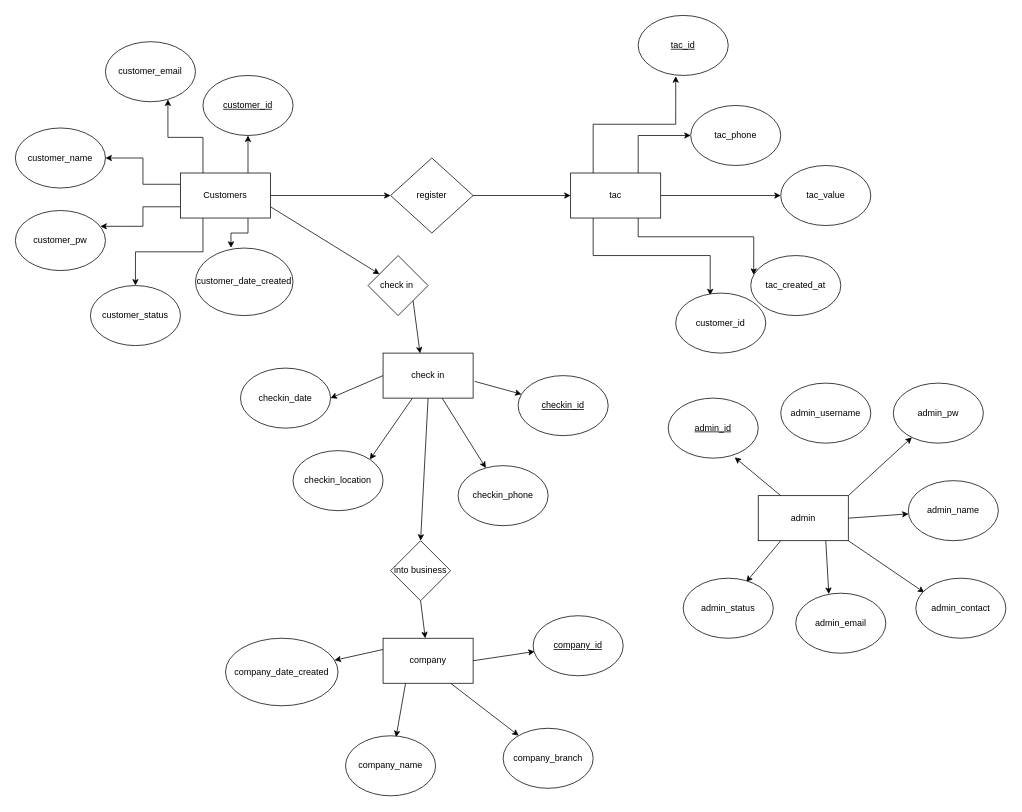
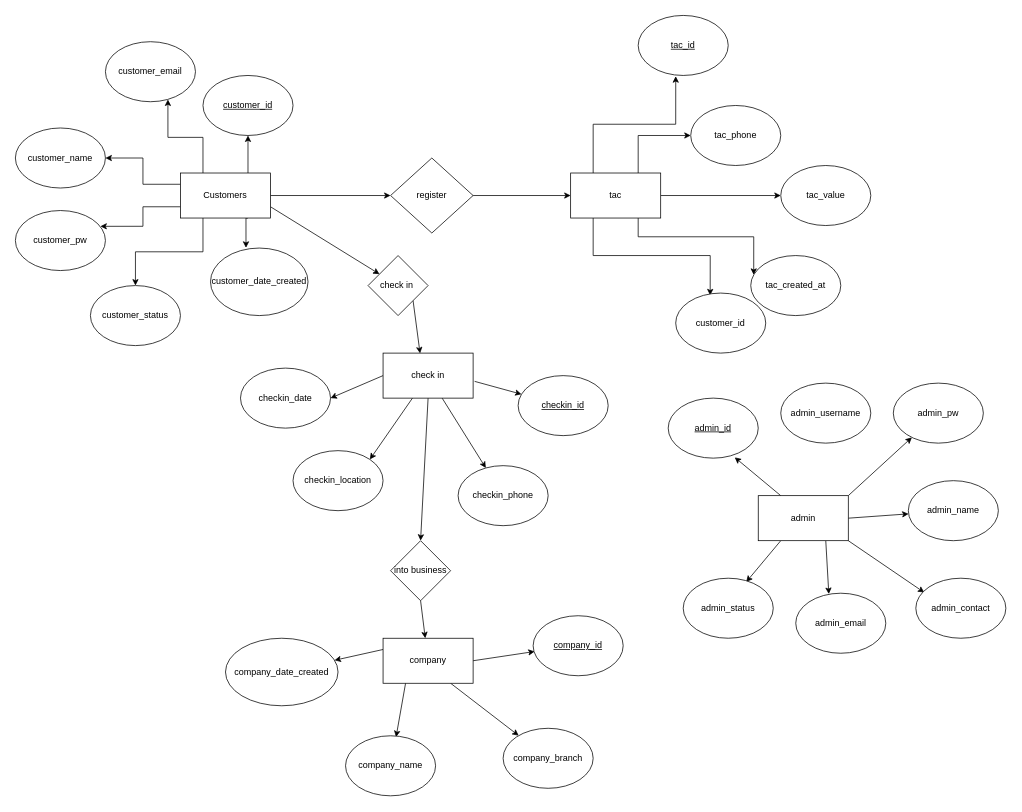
  <mxCell id="0" />
  <mxCell id="1" parent="0" />
  <mxCell id="2" style="edgeStyle=orthogonalEdgeStyle;rounded=0;orthogonalLoop=1;jettySize=auto;html=1;exitX=1;exitY=0.5;exitDx=0;exitDy=0;" edge="1" parent="1" source="10" target="18"><mxGeometry relative="1" as="geometry" /></mxCell>
  <mxCell id="3" style="edgeStyle=orthogonalEdgeStyle;rounded=0;orthogonalLoop=1;jettySize=auto;html=1;exitX=0.75;exitY=0;exitDx=0;exitDy=0;" edge="1" parent="1" source="10" target="15"><mxGeometry relative="1" as="geometry" /></mxCell>
  <mxCell id="4" style="edgeStyle=orthogonalEdgeStyle;rounded=0;orthogonalLoop=1;jettySize=auto;html=1;exitX=0.25;exitY=0;exitDx=0;exitDy=0;entryX=0.694;entryY=0.963;entryDx=0;entryDy=0;entryPerimeter=0;" edge="1" parent="1" source="10" target="11"><mxGeometry relative="1" as="geometry" /></mxCell>
  <mxCell id="5" style="edgeStyle=orthogonalEdgeStyle;rounded=0;orthogonalLoop=1;jettySize=auto;html=1;exitX=0;exitY=0.25;exitDx=0;exitDy=0;" edge="1" parent="1" source="10" target="12"><mxGeometry relative="1" as="geometry" /></mxCell>
  <mxCell id="6" style="edgeStyle=orthogonalEdgeStyle;rounded=0;orthogonalLoop=1;jettySize=auto;html=1;exitX=0;exitY=0.75;exitDx=0;exitDy=0;entryX=0.944;entryY=0.263;entryDx=0;entryDy=0;entryPerimeter=0;" edge="1" parent="1" source="10" target="13"><mxGeometry relative="1" as="geometry" /></mxCell>
  <mxCell id="7" style="edgeStyle=orthogonalEdgeStyle;rounded=0;orthogonalLoop=1;jettySize=auto;html=1;exitX=0.25;exitY=1;exitDx=0;exitDy=0;entryX=0.5;entryY=0;entryDx=0;entryDy=0;" edge="1" parent="1" source="10" target="14"><mxGeometry relative="1" as="geometry" /></mxCell>
  <mxCell id="8" style="edgeStyle=orthogonalEdgeStyle;rounded=0;orthogonalLoop=1;jettySize=auto;html=1;exitX=0.75;exitY=1;exitDx=0;exitDy=0;entryX=0.364;entryY=-0.004;entryDx=0;entryDy=0;entryPerimeter=0;" edge="1" parent="1" source="10" target="16"><mxGeometry relative="1" as="geometry" /></mxCell>
  <mxCell id="9" style="edgeStyle=none;rounded=0;orthogonalLoop=1;jettySize=auto;html=1;exitX=1;exitY=0.75;exitDx=0;exitDy=0;" edge="1" parent="1" source="10" target="41"><mxGeometry relative="1" as="geometry" /></mxCell>
  <mxCell id="10" value="Customers" style="rounded=0;whiteSpace=wrap;html=1;" vertex="1" parent="1"><mxGeometry x="240" y="230" width="120" height="60" as="geometry" /></mxCell>
  <mxCell id="11" value="customer_email" style="ellipse;whiteSpace=wrap;html=1;" vertex="1" parent="1"><mxGeometry x="140" y="55" width="120" height="80" as="geometry" /></mxCell>
  <mxCell id="12" value="customer_name" style="ellipse;whiteSpace=wrap;html=1;" vertex="1" parent="1"><mxGeometry x="20" y="170" width="120" height="80" as="geometry" /></mxCell>
  <mxCell id="13" value="customer_pw" style="ellipse;whiteSpace=wrap;html=1;" vertex="1" parent="1"><mxGeometry x="20" y="280" width="120" height="80" as="geometry" /></mxCell>
  <mxCell id="14" value="customer_status" style="ellipse;whiteSpace=wrap;html=1;" vertex="1" parent="1"><mxGeometry x="120" y="380" width="120" height="80" as="geometry" /></mxCell>
  <mxCell id="15" value="&lt;u&gt;customer_id&lt;/u&gt;" style="ellipse;whiteSpace=wrap;html=1;" vertex="1" parent="1"><mxGeometry x="270" y="100" width="120" height="80" as="geometry" /></mxCell>
- <mxCell id="16" value="customer_date_created" style="ellipse;whiteSpace=wrap;html=1;" vertex="1" parent="1"><mxGeometry x="260" y="330" width="130" height="90" as="geometry" /></mxCell>
+ <mxCell id="16" value="customer_date_created" style="ellipse;whiteSpace=wrap;html=1;" vertex="1" parent="1"><mxGeometry x="280" y="330" width="130" height="90" as="geometry" /></mxCell>
  <mxCell id="17" style="edgeStyle=orthogonalEdgeStyle;rounded=0;orthogonalLoop=1;jettySize=auto;html=1;exitX=1;exitY=0.5;exitDx=0;exitDy=0;entryX=0;entryY=0.5;entryDx=0;entryDy=0;" edge="1" parent="1" source="18" target="24"><mxGeometry relative="1" as="geometry" /></mxCell>
  <mxCell id="18" value="register" style="rhombus;whiteSpace=wrap;html=1;" vertex="1" parent="1"><mxGeometry x="520" y="210" width="110" height="100" as="geometry" /></mxCell>
  <mxCell id="19" style="edgeStyle=orthogonalEdgeStyle;rounded=0;orthogonalLoop=1;jettySize=auto;html=1;exitX=0.25;exitY=0;exitDx=0;exitDy=0;entryX=0.417;entryY=1.013;entryDx=0;entryDy=0;entryPerimeter=0;" edge="1" parent="1" source="24" target="25"><mxGeometry relative="1" as="geometry" /></mxCell>
  <mxCell id="20" style="edgeStyle=orthogonalEdgeStyle;rounded=0;orthogonalLoop=1;jettySize=auto;html=1;exitX=0.75;exitY=0;exitDx=0;exitDy=0;entryX=0;entryY=0.5;entryDx=0;entryDy=0;" edge="1" parent="1" source="24" target="26"><mxGeometry relative="1" as="geometry" /></mxCell>
  <mxCell id="21" style="edgeStyle=orthogonalEdgeStyle;rounded=0;orthogonalLoop=1;jettySize=auto;html=1;exitX=0.25;exitY=1;exitDx=0;exitDy=0;entryX=0.383;entryY=0.038;entryDx=0;entryDy=0;entryPerimeter=0;" edge="1" parent="1" source="24" target="27"><mxGeometry relative="1" as="geometry" /></mxCell>
  <mxCell id="22" style="edgeStyle=orthogonalEdgeStyle;rounded=0;orthogonalLoop=1;jettySize=auto;html=1;exitX=1;exitY=0.5;exitDx=0;exitDy=0;" edge="1" parent="1" source="24" target="29"><mxGeometry relative="1" as="geometry" /></mxCell>
  <mxCell id="23" style="edgeStyle=orthogonalEdgeStyle;rounded=0;orthogonalLoop=1;jettySize=auto;html=1;exitX=0.75;exitY=1;exitDx=0;exitDy=0;entryX=0.033;entryY=0.321;entryDx=0;entryDy=0;entryPerimeter=0;" edge="1" parent="1" source="24" target="28"><mxGeometry relative="1" as="geometry" /></mxCell>
  <mxCell id="24" value="tac" style="rounded=0;whiteSpace=wrap;html=1;" vertex="1" parent="1"><mxGeometry x="760" y="230" width="120" height="60" as="geometry" /></mxCell>
  <mxCell id="25" value="&lt;u&gt;tac_id&lt;/u&gt;" style="ellipse;whiteSpace=wrap;html=1;" vertex="1" parent="1"><mxGeometry x="850" y="20" width="120" height="80" as="geometry" /></mxCell>
  <mxCell id="26" value="tac_phone" style="ellipse;whiteSpace=wrap;html=1;" vertex="1" parent="1"><mxGeometry x="920" y="140" width="120" height="80" as="geometry" /></mxCell>
  <mxCell id="27" value="customer_id" style="ellipse;whiteSpace=wrap;html=1;" vertex="1" parent="1"><mxGeometry x="900" y="390" width="120" height="80" as="geometry" /></mxCell>
  <mxCell id="28" value="tac_created_at" style="ellipse;whiteSpace=wrap;html=1;" vertex="1" parent="1"><mxGeometry x="1000" y="340" width="120" height="80" as="geometry" /></mxCell>
  <mxCell id="29" value="tac_value" style="ellipse;whiteSpace=wrap;html=1;" vertex="1" parent="1"><mxGeometry x="1040" y="220" width="120" height="80" as="geometry" /></mxCell>
  <mxCell id="30" style="edgeStyle=none;rounded=0;orthogonalLoop=1;jettySize=auto;html=1;exitX=0;exitY=0.5;exitDx=0;exitDy=0;entryX=1;entryY=0.5;entryDx=0;entryDy=0;" edge="1" parent="1" source="39" target="37"><mxGeometry relative="1" as="geometry"><mxPoint x="535" y="540" as="sourcePoint" /></mxGeometry></mxCell>
  <mxCell id="31" style="edgeStyle=none;rounded=0;orthogonalLoop=1;jettySize=auto;html=1;entryX=1;entryY=0;entryDx=0;entryDy=0;" edge="1" parent="1" source="39" target="36"><mxGeometry relative="1" as="geometry"><mxPoint x="555" y="560" as="sourcePoint" /></mxGeometry></mxCell>
  <mxCell id="32" style="edgeStyle=none;rounded=0;orthogonalLoop=1;jettySize=auto;html=1;" edge="1" parent="1" source="39" target="35"><mxGeometry relative="1" as="geometry"><mxPoint x="595" y="560" as="sourcePoint" /></mxGeometry></mxCell>
  <mxCell id="33" style="edgeStyle=none;rounded=0;orthogonalLoop=1;jettySize=auto;html=1;exitX=1.017;exitY=0.628;exitDx=0;exitDy=0;exitPerimeter=0;" edge="1" parent="1" source="39" target="34"><mxGeometry relative="1" as="geometry"><mxPoint x="615" y="540" as="sourcePoint" /></mxGeometry></mxCell>
  <mxCell id="34" value="&lt;u&gt;checkin_id&lt;/u&gt;" style="ellipse;whiteSpace=wrap;html=1;" vertex="1" parent="1"><mxGeometry x="690" y="500" width="120" height="80" as="geometry" /></mxCell>
  <mxCell id="35" value="checkin_phone" style="ellipse;whiteSpace=wrap;html=1;" vertex="1" parent="1"><mxGeometry x="610" y="620" width="120" height="80" as="geometry" /></mxCell>
  <mxCell id="36" value="checkin_location" style="ellipse;whiteSpace=wrap;html=1;" vertex="1" parent="1"><mxGeometry x="390" y="600" width="120" height="80" as="geometry" /></mxCell>
  <mxCell id="37" value="checkin_date" style="ellipse;whiteSpace=wrap;html=1;" vertex="1" parent="1"><mxGeometry x="320" y="490" width="120" height="80" as="geometry" /></mxCell>
  <mxCell id="38" style="edgeStyle=none;rounded=0;orthogonalLoop=1;jettySize=auto;html=1;exitX=0.5;exitY=1;exitDx=0;exitDy=0;entryX=0.5;entryY=0;entryDx=0;entryDy=0;" edge="1" parent="1" source="39" target="43"><mxGeometry relative="1" as="geometry" /></mxCell>
  <mxCell id="39" value="check in" style="rounded=0;whiteSpace=wrap;html=1;" vertex="1" parent="1"><mxGeometry x="510" y="470" width="120" height="60" as="geometry" /></mxCell>
  <mxCell id="40" style="edgeStyle=none;rounded=0;orthogonalLoop=1;jettySize=auto;html=1;exitX=1;exitY=1;exitDx=0;exitDy=0;entryX=0.411;entryY=0.006;entryDx=0;entryDy=0;entryPerimeter=0;" edge="1" parent="1" source="41" target="39"><mxGeometry relative="1" as="geometry" /></mxCell>
  <mxCell id="41" value="check in&amp;nbsp;" style="rhombus;whiteSpace=wrap;html=1;" vertex="1" parent="1"><mxGeometry x="490" y="340" width="80" height="80" as="geometry" /></mxCell>
  <mxCell id="42" style="edgeStyle=none;rounded=0;orthogonalLoop=1;jettySize=auto;html=1;exitX=0.5;exitY=1;exitDx=0;exitDy=0;" edge="1" parent="1" source="43" target="48"><mxGeometry relative="1" as="geometry" /></mxCell>
  <mxCell id="43" value="into business" style="rhombus;whiteSpace=wrap;html=1;" vertex="1" parent="1"><mxGeometry x="520" y="720" width="80" height="80" as="geometry" /></mxCell>
  <mxCell id="44" style="edgeStyle=none;rounded=0;orthogonalLoop=1;jettySize=auto;html=1;exitX=0;exitY=0.25;exitDx=0;exitDy=0;" edge="1" parent="1" source="48" target="49"><mxGeometry relative="1" as="geometry" /></mxCell>
  <mxCell id="45" style="edgeStyle=none;rounded=0;orthogonalLoop=1;jettySize=auto;html=1;exitX=0.25;exitY=1;exitDx=0;exitDy=0;entryX=0.561;entryY=0.021;entryDx=0;entryDy=0;entryPerimeter=0;" edge="1" parent="1" source="48" target="50"><mxGeometry relative="1" as="geometry" /></mxCell>
  <mxCell id="46" style="edgeStyle=none;rounded=0;orthogonalLoop=1;jettySize=auto;html=1;exitX=0.75;exitY=1;exitDx=0;exitDy=0;" edge="1" parent="1" source="48" target="51"><mxGeometry relative="1" as="geometry" /></mxCell>
  <mxCell id="47" style="edgeStyle=none;rounded=0;orthogonalLoop=1;jettySize=auto;html=1;exitX=1;exitY=0.5;exitDx=0;exitDy=0;entryX=0.017;entryY=0.596;entryDx=0;entryDy=0;entryPerimeter=0;" edge="1" parent="1" source="48" target="52"><mxGeometry relative="1" as="geometry" /></mxCell>
  <mxCell id="48" value="company" style="rounded=0;whiteSpace=wrap;html=1;" vertex="1" parent="1"><mxGeometry x="510" y="850" width="120" height="60" as="geometry" /></mxCell>
  <mxCell id="49" value="company_date_created" style="ellipse;whiteSpace=wrap;html=1;" vertex="1" parent="1"><mxGeometry x="300" y="850" width="150" height="90" as="geometry" /></mxCell>
  <mxCell id="50" value="company_name" style="ellipse;whiteSpace=wrap;html=1;" vertex="1" parent="1"><mxGeometry x="460" y="980" width="120" height="80" as="geometry" /></mxCell>
  <mxCell id="51" value="company_branch" style="ellipse;whiteSpace=wrap;html=1;" vertex="1" parent="1"><mxGeometry x="670" y="970" width="120" height="80" as="geometry" /></mxCell>
  <mxCell id="52" value="&lt;u&gt;company_id&lt;/u&gt;" style="ellipse;whiteSpace=wrap;html=1;" vertex="1" parent="1"><mxGeometry x="710" y="820" width="120" height="80" as="geometry" /></mxCell>
  <mxCell id="53" style="edgeStyle=none;rounded=0;orthogonalLoop=1;jettySize=auto;html=1;exitX=0.25;exitY=0;exitDx=0;exitDy=0;entryX=0.739;entryY=0.987;entryDx=0;entryDy=0;entryPerimeter=0;" edge="1" parent="1" source="59" target="60"><mxGeometry relative="1" as="geometry" /></mxCell>
  <mxCell id="54" style="edgeStyle=none;rounded=0;orthogonalLoop=1;jettySize=auto;html=1;exitX=1;exitY=0.5;exitDx=0;exitDy=0;" edge="1" parent="1" source="59" target="62"><mxGeometry relative="1" as="geometry" /></mxCell>
  <mxCell id="55" style="edgeStyle=none;rounded=0;orthogonalLoop=1;jettySize=auto;html=1;exitX=1;exitY=0;exitDx=0;exitDy=0;" edge="1" parent="1" source="59" target="61"><mxGeometry relative="1" as="geometry" /></mxCell>
  <mxCell id="56" style="edgeStyle=none;rounded=0;orthogonalLoop=1;jettySize=auto;html=1;exitX=1;exitY=1;exitDx=0;exitDy=0;entryX=0.094;entryY=0.238;entryDx=0;entryDy=0;entryPerimeter=0;" edge="1" parent="1" source="59" target="63"><mxGeometry relative="1" as="geometry" /></mxCell>
  <mxCell id="57" style="edgeStyle=none;rounded=0;orthogonalLoop=1;jettySize=auto;html=1;exitX=0.75;exitY=1;exitDx=0;exitDy=0;entryX=0.367;entryY=0.013;entryDx=0;entryDy=0;entryPerimeter=0;" edge="1" parent="1" source="59" target="64"><mxGeometry relative="1" as="geometry" /></mxCell>
  <mxCell id="58" style="edgeStyle=none;rounded=0;orthogonalLoop=1;jettySize=auto;html=1;exitX=0.25;exitY=1;exitDx=0;exitDy=0;entryX=0.7;entryY=0.063;entryDx=0;entryDy=0;entryPerimeter=0;" edge="1" parent="1" source="59" target="65"><mxGeometry relative="1" as="geometry" /></mxCell>
  <mxCell id="59" value="admin" style="rounded=0;whiteSpace=wrap;html=1;" vertex="1" parent="1"><mxGeometry x="1010" y="660" width="120" height="60" as="geometry" /></mxCell>
  <mxCell id="60" value="&lt;u&gt;admin_id&lt;/u&gt;" style="ellipse;whiteSpace=wrap;html=1;" vertex="1" parent="1"><mxGeometry x="890" y="530" width="120" height="80" as="geometry" /></mxCell>
  <mxCell id="61" value="admin_pw" style="ellipse;whiteSpace=wrap;html=1;" vertex="1" parent="1"><mxGeometry x="1190" y="510" width="120" height="80" as="geometry" /></mxCell>
  <mxCell id="62" value="admin_name" style="ellipse;whiteSpace=wrap;html=1;" vertex="1" parent="1"><mxGeometry x="1210" y="640" width="120" height="80" as="geometry" /></mxCell>
  <mxCell id="63" value="admin_contact" style="ellipse;whiteSpace=wrap;html=1;" vertex="1" parent="1"><mxGeometry x="1220" y="770" width="120" height="80" as="geometry" /></mxCell>
  <mxCell id="64" value="admin_email" style="ellipse;whiteSpace=wrap;html=1;" vertex="1" parent="1"><mxGeometry x="1060" y="790" width="120" height="80" as="geometry" /></mxCell>
  <mxCell id="65" value="admin_status" style="ellipse;whiteSpace=wrap;html=1;" vertex="1" parent="1"><mxGeometry x="910" y="770" width="120" height="80" as="geometry" /></mxCell>
  <mxCell id="66" value="admin_username" style="ellipse;whiteSpace=wrap;html=1;" vertex="1" parent="1"><mxGeometry x="1040" y="510" width="120" height="80" as="geometry" /></mxCell>
